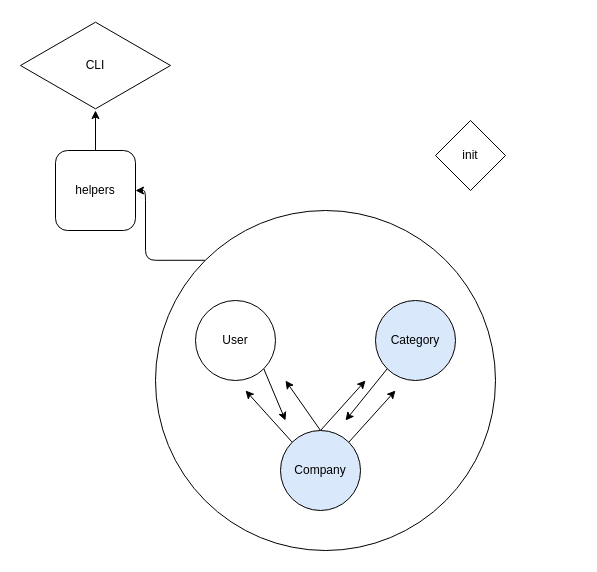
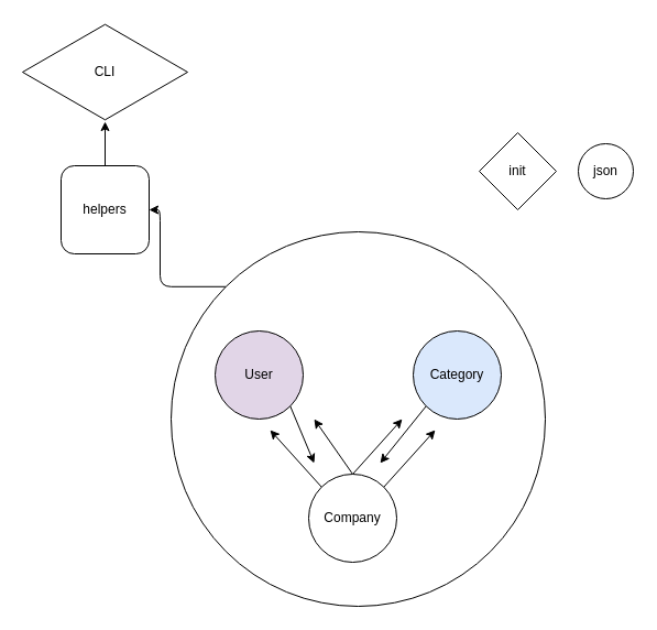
  <mxCell id="0" />
  <mxCell id="1" parent="0" />
  <mxCell id="2" style="edgeStyle=orthogonalEdgeStyle;html=1;exitX=0;exitY=0;exitDx=0;exitDy=0;" edge="1" parent="1" source="3" target="14"><mxGeometry relative="1" as="geometry"><mxPoint x="95" y="190" as="targetPoint" /></mxGeometry></mxCell>
  <mxCell id="3" value="" style="ellipse;whiteSpace=wrap;html=1;aspect=fixed;" vertex="1" parent="1"><mxGeometry x="155" y="210" width="340" height="340" as="geometry" /></mxCell>
  <mxCell id="4" style="edgeStyle=none;html=1;exitX=0;exitY=1;exitDx=0;exitDy=0;" edge="1" parent="1" source="5"><mxGeometry relative="1" as="geometry"><mxPoint x="345" y="420" as="targetPoint" /></mxGeometry></mxCell>
  <mxCell id="5" value="Category" style="ellipse;whiteSpace=wrap;html=1;aspect=fixed;fillColor=#dae8fc;" vertex="1" parent="1"><mxGeometry x="375" y="300" width="80" height="80" as="geometry" /></mxCell>
  <mxCell id="6" style="edgeStyle=none;html=1;exitX=1;exitY=1;exitDx=0;exitDy=0;" edge="1" parent="1" source="7"><mxGeometry relative="1" as="geometry"><mxPoint x="285" y="420" as="targetPoint" /></mxGeometry></mxCell>
- <mxCell id="7" value="User" style="ellipse;whiteSpace=wrap;html=1;aspect=fixed;" vertex="1" parent="1"><mxGeometry x="195" y="300" width="80" height="80" as="geometry" /></mxCell>
+ <mxCell id="7" value="User" style="ellipse;whiteSpace=wrap;html=1;aspect=fixed;fillColor=#e1d5e7;" vertex="1" parent="1"><mxGeometry x="195" y="300" width="80" height="80" as="geometry" /></mxCell>
  <mxCell id="8" style="edgeStyle=none;html=1;exitX=1;exitY=0;exitDx=0;exitDy=0;" edge="1" parent="1" source="12"><mxGeometry relative="1" as="geometry"><mxPoint x="395" y="390" as="targetPoint" /></mxGeometry></mxCell>
  <mxCell id="9" style="edgeStyle=none;html=1;exitX=0.5;exitY=0;exitDx=0;exitDy=0;" edge="1" parent="1" source="12"><mxGeometry relative="1" as="geometry"><mxPoint x="365" y="380" as="targetPoint" /></mxGeometry></mxCell>
  <mxCell id="10" style="edgeStyle=none;html=1;exitX=0;exitY=0;exitDx=0;exitDy=0;" edge="1" parent="1" source="12"><mxGeometry relative="1" as="geometry"><mxPoint x="245" y="390" as="targetPoint" /></mxGeometry></mxCell>
  <mxCell id="11" style="edgeStyle=none;html=1;exitX=0.5;exitY=0;exitDx=0;exitDy=0;" edge="1" parent="1" source="12"><mxGeometry relative="1" as="geometry"><mxPoint x="285" y="380" as="targetPoint" /></mxGeometry></mxCell>
- <mxCell id="12" value="Company" style="ellipse;whiteSpace=wrap;html=1;aspect=fixed;fillColor=#dae8fc;" vertex="1" parent="1"><mxGeometry x="280" y="430" width="80" height="80" as="geometry" /></mxCell>
+ <mxCell id="12" value="Company" style="ellipse;whiteSpace=wrap;html=1;aspect=fixed;" vertex="1" parent="1"><mxGeometry x="280" y="430" width="80" height="80" as="geometry" /></mxCell>
  <mxCell id="13" style="edgeStyle=none;html=1;exitX=0.5;exitY=0;exitDx=0;exitDy=0;" edge="1" parent="1" source="14"><mxGeometry relative="1" as="geometry"><mxPoint x="95" y="110" as="targetPoint" /></mxGeometry></mxCell>
  <mxCell id="14" value="helpers" style="whiteSpace=wrap;html=1;aspect=fixed;rounded=1;" vertex="1" parent="1"><mxGeometry x="55" y="150" width="80" height="80" as="geometry" /></mxCell>
  <mxCell id="15" value="init" style="rhombus;whiteSpace=wrap;html=1;aspect=fixed;" vertex="1" parent="1"><mxGeometry x="435" y="120" width="70" height="70" as="geometry" /></mxCell>
  <mxCell id="16" value="CLI" style="html=1;whiteSpace=wrap;aspect=fixed;shape=isoRectangle;" vertex="1" parent="1"><mxGeometry x="20" y="20" width="150" height="90" as="geometry" /></mxCell>
+ <mxCell id="17" value="json" style="ellipse;whiteSpace=wrap;html=1;aspect=fixed;" vertex="1" parent="1"><mxGeometry x="525" y="130" width="50" height="50" as="geometry" /></mxCell>
